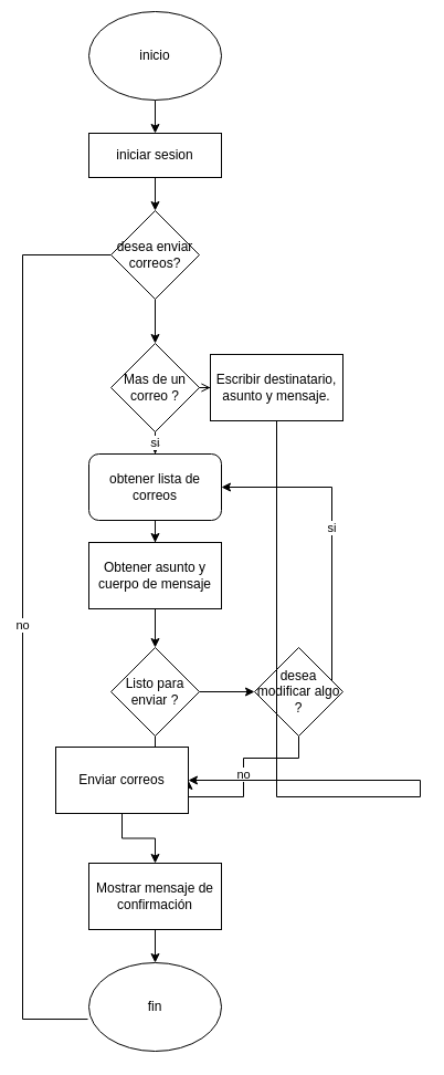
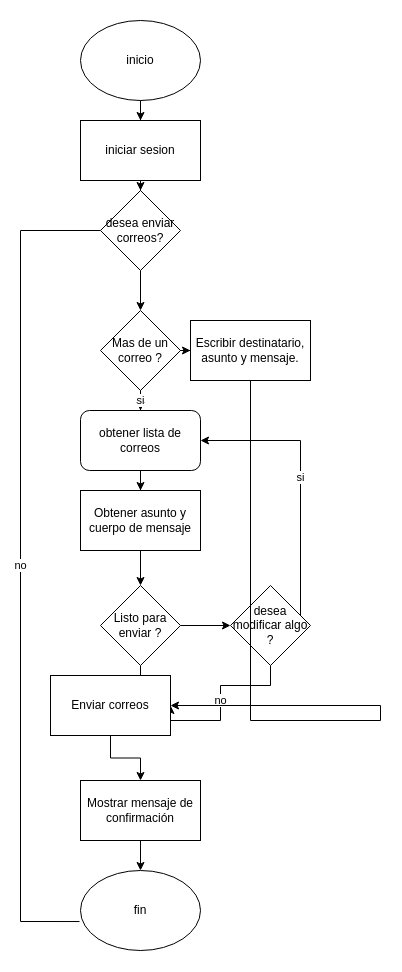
  <mxCell id="0" />
  <mxCell id="1" parent="0" />
  <mxCell id="2" style="edgeStyle=orthogonalEdgeStyle;rounded=0;orthogonalLoop=1;jettySize=auto;html=1;" edge="1" parent="1" source="3" target="5"><mxGeometry relative="1" as="geometry"><mxPoint x="140" y="150" as="targetPoint" /></mxGeometry></mxCell>
- <mxCell id="3" value="inicio" style="ellipse;whiteSpace=wrap;html=1;" vertex="1" parent="1"><mxGeometry x="80" y="10" width="120" height="80" as="geometry" /></mxCell>
+ <mxCell id="3" value="inicio" style="ellipse;whiteSpace=wrap;html=1;" vertex="1" parent="1"><mxGeometry x="80" y="20" width="120" height="80" as="geometry" /></mxCell>
  <mxCell id="4" style="edgeStyle=orthogonalEdgeStyle;rounded=0;orthogonalLoop=1;jettySize=auto;html=1;" edge="1" parent="1" source="5" target="8"><mxGeometry relative="1" as="geometry"><mxPoint x="140" y="230" as="targetPoint" /></mxGeometry></mxCell>
- <mxCell id="5" value="iniciar sesion" style="rounded=0;whiteSpace=wrap;html=1;" vertex="1" parent="1"><mxGeometry x="80" y="120" width="120" height="40" as="geometry" /></mxCell>
+ <mxCell id="5" value="iniciar sesion" style="rounded=0;whiteSpace=wrap;html=1;" vertex="1" parent="1"><mxGeometry x="80" y="120" width="120" height="60" as="geometry" /></mxCell>
  <mxCell id="6" style="edgeStyle=orthogonalEdgeStyle;rounded=0;orthogonalLoop=1;jettySize=auto;html=1;" edge="1" parent="1" source="8" target="11"><mxGeometry relative="1" as="geometry"><mxPoint x="140" y="330" as="targetPoint" /></mxGeometry></mxCell>
  <mxCell id="7" value="no" style="edgeStyle=orthogonalEdgeStyle;rounded=0;orthogonalLoop=1;jettySize=auto;html=1;entryX=-0.008;entryY=0.638;entryDx=0;entryDy=0;entryPerimeter=0;endArrow=none;" edge="1" parent="1" source="8" target="26"><mxGeometry relative="1" as="geometry"><Array as="points"><mxPoint x="20" y="230" /><mxPoint x="20" y="921" /></Array></mxGeometry></mxCell>
  <mxCell id="8" value="desea enviar correos?" style="rhombus;whiteSpace=wrap;html=1;" vertex="1" parent="1"><mxGeometry x="100" y="190" width="80" height="80" as="geometry" /></mxCell>
  <mxCell id="9" value="si" style="edgeStyle=orthogonalEdgeStyle;rounded=0;orthogonalLoop=1;jettySize=auto;html=1;" edge="1" parent="1" source="11" target="13"><mxGeometry relative="1" as="geometry"><mxPoint x="140" y="440" as="targetPoint" /></mxGeometry></mxCell>
- <mxCell id="10" style="edgeStyle=orthogonalEdgeStyle;rounded=0;orthogonalLoop=1;jettySize=auto;html=1;endArrow=open;" edge="1" parent="1" source="11" target="28"><mxGeometry relative="1" as="geometry"><mxPoint x="350" y="350" as="targetPoint" /></mxGeometry></mxCell>
+ <mxCell id="10" style="edgeStyle=orthogonalEdgeStyle;rounded=0;orthogonalLoop=1;jettySize=auto;html=1;" edge="1" parent="1" source="11" target="28"><mxGeometry relative="1" as="geometry"><mxPoint x="350" y="350" as="targetPoint" /></mxGeometry></mxCell>
  <mxCell id="11" value="Mas de un correo ? " style="rhombus;whiteSpace=wrap;html=1;" vertex="1" parent="1"><mxGeometry x="100" y="310" width="80" height="80" as="geometry" /></mxCell>
  <mxCell id="12" style="edgeStyle=orthogonalEdgeStyle;rounded=0;orthogonalLoop=1;jettySize=auto;html=1;" edge="1" parent="1" source="13" target="15"><mxGeometry relative="1" as="geometry"><mxPoint x="140" y="520" as="targetPoint" /></mxGeometry></mxCell>
  <mxCell id="13" value="obtener lista de correos" style="whiteSpace=wrap;html=1;rounded=1;" vertex="1" parent="1"><mxGeometry x="80" y="410" width="120" height="60" as="geometry" /></mxCell>
  <mxCell id="14" style="edgeStyle=orthogonalEdgeStyle;rounded=0;orthogonalLoop=1;jettySize=auto;html=1;" edge="1" parent="1" source="15" target="18"><mxGeometry relative="1" as="geometry"><mxPoint x="140" y="600" as="targetPoint" /></mxGeometry></mxCell>
  <mxCell id="15" value="Obtener asunto y cuerpo de mensaje" style="rounded=0;whiteSpace=wrap;html=1;" vertex="1" parent="1"><mxGeometry x="80" y="490" width="120" height="60" as="geometry" /></mxCell>
  <mxCell id="16" style="edgeStyle=orthogonalEdgeStyle;rounded=0;orthogonalLoop=1;jettySize=auto;html=1;" edge="1" parent="1" source="18" target="21"><mxGeometry relative="1" as="geometry"><mxPoint x="250" y="625" as="targetPoint" /></mxGeometry></mxCell>
  <mxCell id="17" style="edgeStyle=orthogonalEdgeStyle;rounded=0;orthogonalLoop=1;jettySize=auto;html=1;" edge="1" parent="1" source="18" target="23"><mxGeometry relative="1" as="geometry"><mxPoint x="140" y="720" as="targetPoint" /></mxGeometry></mxCell>
  <mxCell id="18" value="Listo para enviar ? " style="rhombus;whiteSpace=wrap;html=1;" vertex="1" parent="1"><mxGeometry x="100" y="585" width="80" height="80" as="geometry" /></mxCell>
  <mxCell id="19" value="no" style="edgeStyle=orthogonalEdgeStyle;rounded=0;orthogonalLoop=1;jettySize=auto;html=1;entryX=1;entryY=0.5;entryDx=0;entryDy=0;" edge="1" parent="1" source="21" target="23"><mxGeometry relative="1" as="geometry"><Array as="points"><mxPoint x="270" y="685" /><mxPoint x="220" y="685" /><mxPoint x="220" y="720" /></Array></mxGeometry></mxCell>
  <mxCell id="20" value="si" style="edgeStyle=orthogonalEdgeStyle;rounded=0;orthogonalLoop=1;jettySize=auto;html=1;entryX=1;entryY=0.5;entryDx=0;entryDy=0;" edge="1" parent="1" source="21" target="13"><mxGeometry relative="1" as="geometry"><Array as="points"><mxPoint x="300" y="440" /></Array></mxGeometry></mxCell>
  <mxCell id="21" value="desea modificar algo ? " style="rhombus;whiteSpace=wrap;html=1;" vertex="1" parent="1"><mxGeometry x="230" y="585" width="80" height="80" as="geometry" /></mxCell>
  <mxCell id="22" style="edgeStyle=orthogonalEdgeStyle;rounded=0;orthogonalLoop=1;jettySize=auto;html=1;" edge="1" parent="1" source="23" target="25"><mxGeometry relative="1" as="geometry"><mxPoint x="140" y="810" as="targetPoint" /></mxGeometry></mxCell>
  <mxCell id="23" value="Enviar correos" style="rounded=0;whiteSpace=wrap;html=1;" vertex="1" parent="1"><mxGeometry x="50" y="675" width="120" height="60" as="geometry" /></mxCell>
  <mxCell id="24" style="edgeStyle=orthogonalEdgeStyle;rounded=0;orthogonalLoop=1;jettySize=auto;html=1;" edge="1" parent="1" source="25" target="26"><mxGeometry relative="1" as="geometry"><mxPoint x="140" y="880" as="targetPoint" /></mxGeometry></mxCell>
  <mxCell id="25" value="Mostrar mensaje de confirmación" style="rounded=0;whiteSpace=wrap;html=1;" vertex="1" parent="1"><mxGeometry x="80" y="780" width="120" height="60" as="geometry" /></mxCell>
  <mxCell id="26" value="fin" style="ellipse;whiteSpace=wrap;html=1;" vertex="1" parent="1"><mxGeometry x="80" y="870" width="120" height="80" as="geometry" /></mxCell>
  <mxCell id="27" style="edgeStyle=orthogonalEdgeStyle;rounded=0;orthogonalLoop=1;jettySize=auto;html=1;entryX=1;entryY=0.5;entryDx=0;entryDy=0;" edge="1" parent="1" source="28" target="23"><mxGeometry relative="1" as="geometry"><Array as="points"><mxPoint x="380" y="720" /></Array></mxGeometry></mxCell>
  <mxCell id="28" value="Escribir destinatario, asunto y mensaje." style="rounded=0;whiteSpace=wrap;html=1;" vertex="1" parent="1"><mxGeometry x="190" y="320" width="120" height="60" as="geometry" /></mxCell>
